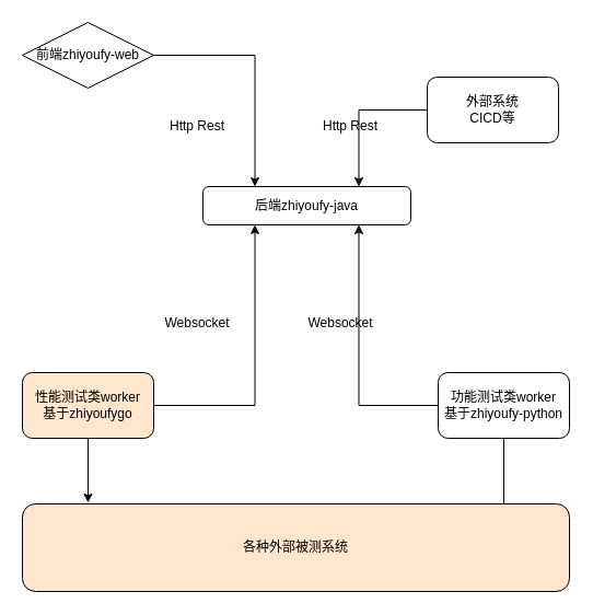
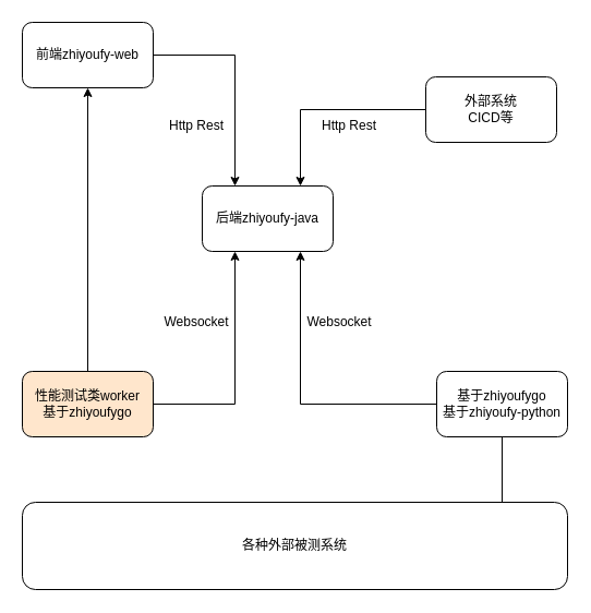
  <mxCell id="0" />
  <mxCell id="1" parent="0" />
  <mxCell id="2" style="edgeStyle=orthogonalEdgeStyle;rounded=0;orthogonalLoop=1;jettySize=auto;html=1;entryX=0.25;entryY=0;entryDx=0;entryDy=0;" parent="1" source="3" target="4" edge="1"><mxGeometry relative="1" as="geometry" /></mxCell>
- <mxCell id="3" value="前端zhiyoufy-web" style="rhombus;whiteSpace=wrap;html=1;" parent="1" vertex="1"><mxGeometry x="20" y="20" width="120" height="60" as="geometry" /></mxCell>
- <mxCell id="4" value="后端zhiyoufy-java" style="rounded=1;whiteSpace=wrap;html=1;" parent="1" vertex="1"><mxGeometry x="185" y="170" width="190" height="35" as="geometry" /></mxCell>
+ <mxCell id="3" value="前端zhiyoufy-web" style="rounded=1;whiteSpace=wrap;html=1;" parent="1" vertex="1"><mxGeometry x="20" y="20" width="120" height="60" as="geometry" /></mxCell>
+ <mxCell id="4" value="后端zhiyoufy-java" style="rounded=1;whiteSpace=wrap;html=1;" parent="1" vertex="1"><mxGeometry x="185" y="170" width="120" height="60" as="geometry" /></mxCell>
  <mxCell id="5" style="edgeStyle=orthogonalEdgeStyle;rounded=0;orthogonalLoop=1;jettySize=auto;html=1;entryX=0.75;entryY=0;entryDx=0;entryDy=0;" parent="1" source="6" target="4" edge="1"><mxGeometry relative="1" as="geometry" /></mxCell>
  <mxCell id="6" value="外部系统&lt;br&gt;CICD等" style="rounded=1;whiteSpace=wrap;html=1;" parent="1" vertex="1"><mxGeometry x="390" y="70" width="120" height="60" as="geometry" /></mxCell>
  <mxCell id="7" style="edgeStyle=orthogonalEdgeStyle;rounded=0;orthogonalLoop=1;jettySize=auto;html=1;entryX=0.25;entryY=1;entryDx=0;entryDy=0;" parent="1" source="9" target="4" edge="1"><mxGeometry relative="1" as="geometry" /></mxCell>
- <mxCell id="8" style="edgeStyle=orthogonalEdgeStyle;rounded=0;orthogonalLoop=1;jettySize=auto;html=1;entryX=0.12;entryY=-0.013;entryDx=0;entryDy=0;entryPerimeter=0;" parent="1" source="9" target="17" edge="1"><mxGeometry relative="1" as="geometry" /></mxCell>
+ <mxCell id="8" style="edgeStyle=orthogonalEdgeStyle;rounded=0;orthogonalLoop=1;jettySize=auto;html=1;" parent="1" source="9" target="3" edge="1"><mxGeometry relative="1" as="geometry" /></mxCell>
  <mxCell id="9" value="性能测试类worker&lt;br&gt;基于zhiyoufygo" style="rounded=1;whiteSpace=wrap;html=1;fillColor=#ffe6cc;" parent="1" vertex="1"><mxGeometry x="20" y="340" width="120" height="60" as="geometry" /></mxCell>
  <mxCell id="10" style="edgeStyle=orthogonalEdgeStyle;rounded=0;orthogonalLoop=1;jettySize=auto;html=1;entryX=0.75;entryY=1;entryDx=0;entryDy=0;" parent="1" source="12" target="4" edge="1"><mxGeometry relative="1" as="geometry" /></mxCell>
  <mxCell id="11" style="edgeStyle=orthogonalEdgeStyle;rounded=0;orthogonalLoop=1;jettySize=auto;html=1;exitX=0.5;exitY=1;exitDx=0;exitDy=0;entryX=0.88;entryY=0.125;entryDx=0;entryDy=0;entryPerimeter=0;" edge="1" parent="1" source="12" target="17"><mxGeometry relative="1" as="geometry" /></mxCell>
- <mxCell id="12" value="功能测试类worker&lt;br&gt;基于zhiyoufy-python" style="rounded=1;whiteSpace=wrap;html=1;" parent="1" vertex="1"><mxGeometry x="400" y="340" width="120" height="60" as="geometry" /></mxCell>
+ <mxCell id="12" value="基于zhiyoufygo&lt;br&gt;基于zhiyoufy-python" style="rounded=1;whiteSpace=wrap;html=1;" parent="1" vertex="1"><mxGeometry x="400" y="340" width="120" height="60" as="geometry" /></mxCell>
  <mxCell id="13" value="Websocket" style="text;html=1;strokeColor=none;fillColor=none;align=center;verticalAlign=middle;whiteSpace=wrap;rounded=0;" parent="1" vertex="1"><mxGeometry x="150" y="280" width="60" height="30" as="geometry" /></mxCell>
  <mxCell id="14" value="Websocket" style="text;html=1;strokeColor=none;fillColor=none;align=center;verticalAlign=middle;whiteSpace=wrap;rounded=0;" parent="1" vertex="1"><mxGeometry x="281" y="280" width="60" height="30" as="geometry" /></mxCell>
  <mxCell id="15" value="Http Rest" style="text;html=1;strokeColor=none;fillColor=none;align=center;verticalAlign=middle;whiteSpace=wrap;rounded=0;" parent="1" vertex="1"><mxGeometry x="150" y="100" width="60" height="30" as="geometry" /></mxCell>
  <mxCell id="16" value="Http Rest" style="text;html=1;strokeColor=none;fillColor=none;align=center;verticalAlign=middle;whiteSpace=wrap;rounded=0;" parent="1" vertex="1"><mxGeometry x="290" y="100" width="60" height="30" as="geometry" /></mxCell>
- <mxCell id="17" value="各种外部被测系统" style="rounded=1;whiteSpace=wrap;html=1;fillColor=#ffe6cc;" parent="1" vertex="1"><mxGeometry x="20" y="460" width="500" height="80" as="geometry" /></mxCell>
+ <mxCell id="17" value="各种外部被测系统" style="rounded=1;whiteSpace=wrap;html=1;" parent="1" vertex="1"><mxGeometry x="20" y="460" width="500" height="80" as="geometry" /></mxCell>
